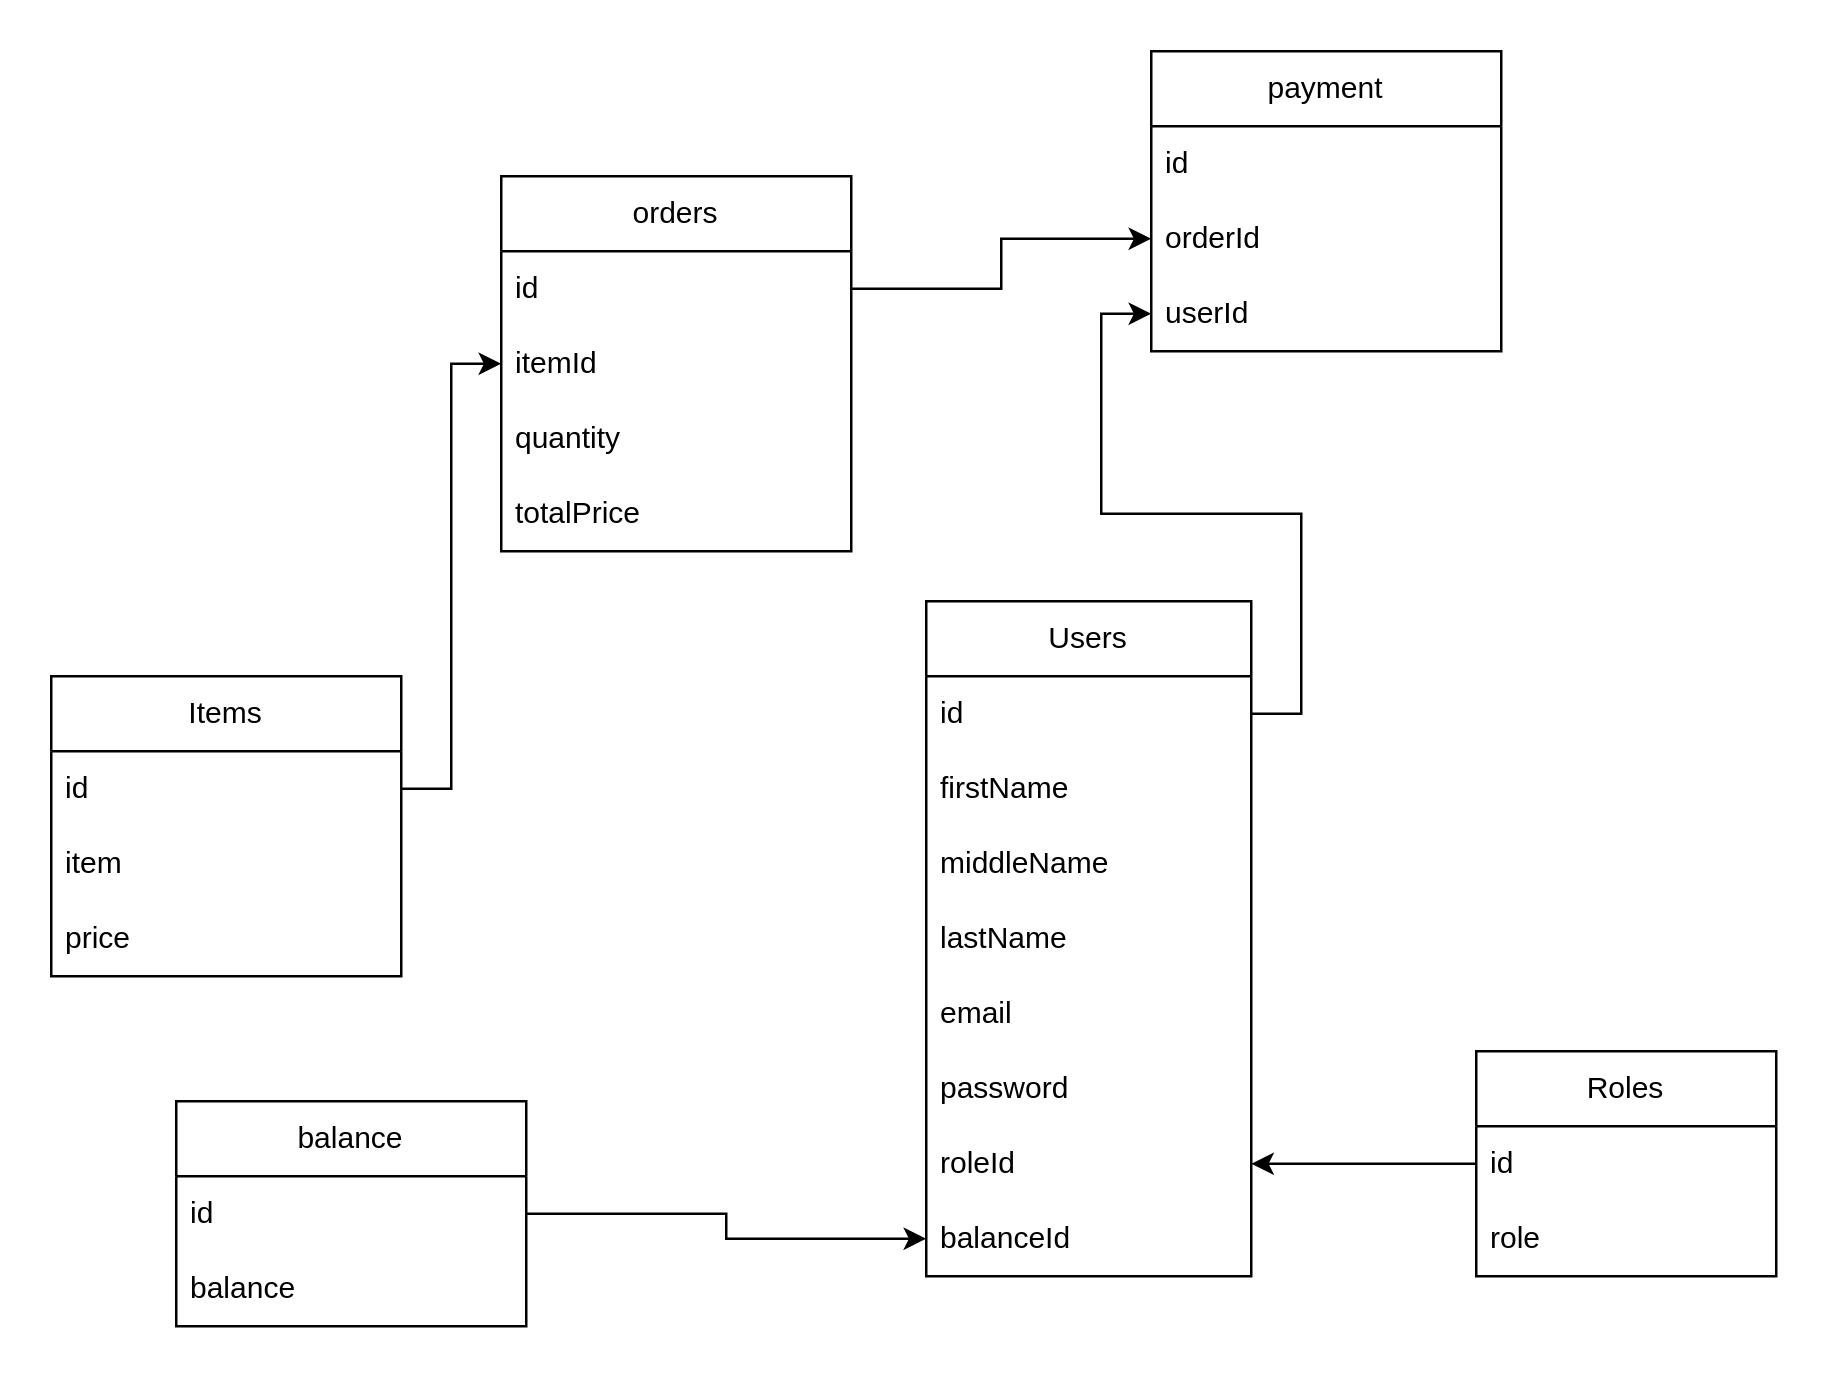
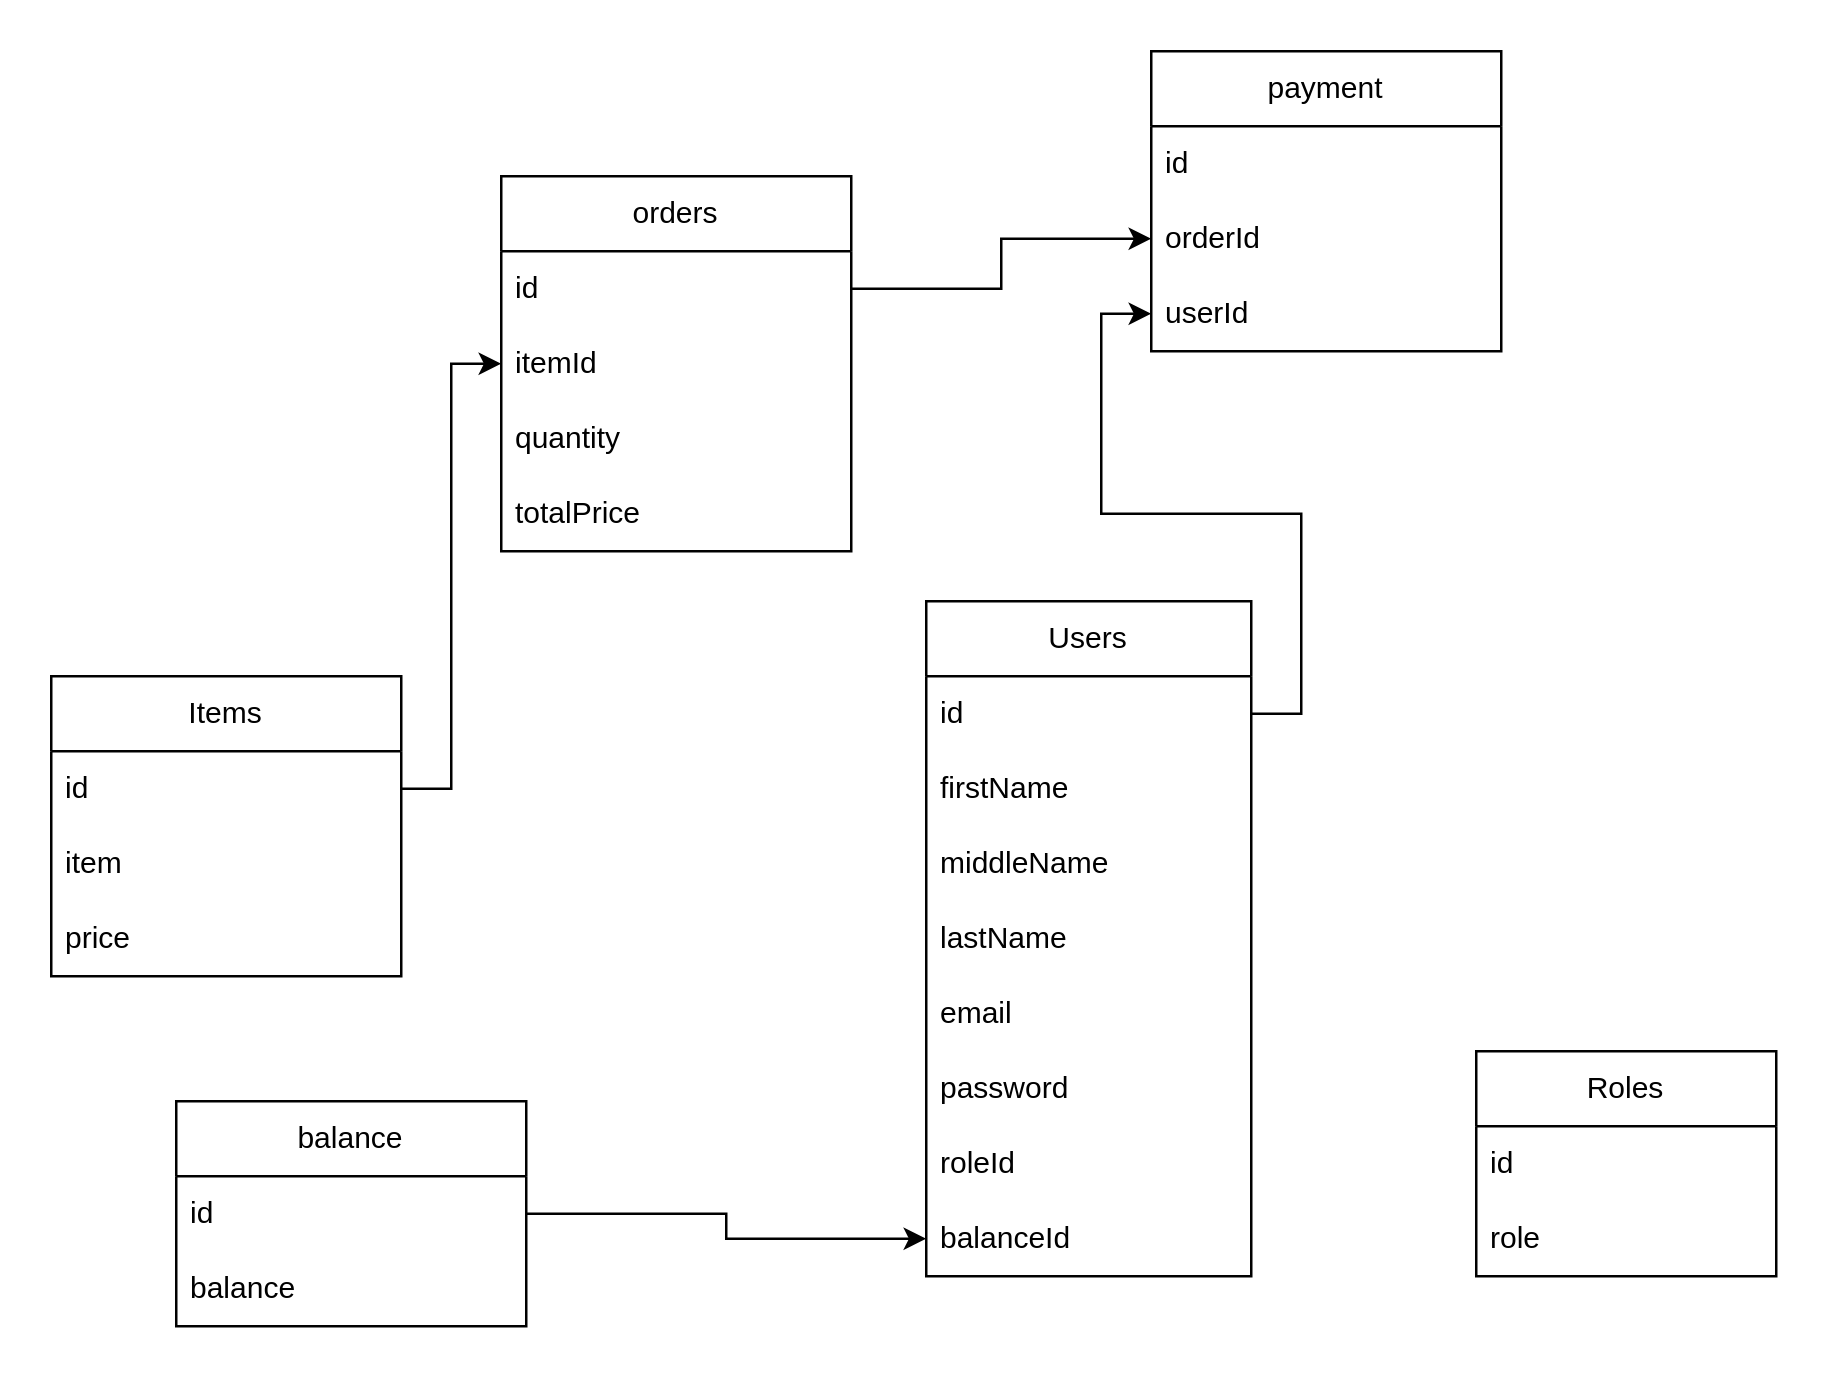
  <mxCell id="0" />
  <mxCell id="1" parent="0" />
  <mxCell id="2" value="Users" style="swimlane;fontStyle=0;childLayout=stackLayout;horizontal=1;startSize=30;horizontalStack=0;resizeParent=1;resizeParentMax=0;resizeLast=0;collapsible=1;marginBottom=0;whiteSpace=wrap;html=1;" parent="1" vertex="1"><mxGeometry x="370" y="240" width="130" height="270" as="geometry" /></mxCell>
  <mxCell id="3" value="id" style="text;strokeColor=none;fillColor=none;align=left;verticalAlign=middle;spacingLeft=4;spacingRight=4;overflow=hidden;points=[[0,0.5],[1,0.5]];portConstraint=eastwest;rotatable=0;whiteSpace=wrap;html=1;" parent="2" vertex="1"><mxGeometry y="30" width="130" height="30" as="geometry" /></mxCell>
  <mxCell id="4" value="firstName" style="text;strokeColor=none;fillColor=none;align=left;verticalAlign=middle;spacingLeft=4;spacingRight=4;overflow=hidden;points=[[0,0.5],[1,0.5]];portConstraint=eastwest;rotatable=0;whiteSpace=wrap;html=1;" parent="2" vertex="1"><mxGeometry y="60" width="130" height="30" as="geometry" /></mxCell>
  <mxCell id="5" value="middleName" style="text;strokeColor=none;fillColor=none;align=left;verticalAlign=middle;spacingLeft=4;spacingRight=4;overflow=hidden;points=[[0,0.5],[1,0.5]];portConstraint=eastwest;rotatable=0;whiteSpace=wrap;html=1;" parent="2" vertex="1"><mxGeometry y="90" width="130" height="30" as="geometry" /></mxCell>
  <mxCell id="6" value="lastName" style="text;strokeColor=none;fillColor=none;align=left;verticalAlign=middle;spacingLeft=4;spacingRight=4;overflow=hidden;points=[[0,0.5],[1,0.5]];portConstraint=eastwest;rotatable=0;whiteSpace=wrap;html=1;" parent="2" vertex="1"><mxGeometry y="120" width="130" height="30" as="geometry" /></mxCell>
  <mxCell id="7" value="email" style="text;strokeColor=none;fillColor=none;align=left;verticalAlign=middle;spacingLeft=4;spacingRight=4;overflow=hidden;points=[[0,0.5],[1,0.5]];portConstraint=eastwest;rotatable=0;whiteSpace=wrap;html=1;" parent="2" vertex="1"><mxGeometry y="150" width="130" height="30" as="geometry" /></mxCell>
  <mxCell id="8" value="password" style="text;strokeColor=none;fillColor=none;align=left;verticalAlign=middle;spacingLeft=4;spacingRight=4;overflow=hidden;points=[[0,0.5],[1,0.5]];portConstraint=eastwest;rotatable=0;whiteSpace=wrap;html=1;" parent="2" vertex="1"><mxGeometry y="180" width="130" height="30" as="geometry" /></mxCell>
  <mxCell id="9" value="roleId" style="text;strokeColor=none;fillColor=none;align=left;verticalAlign=middle;spacingLeft=4;spacingRight=4;overflow=hidden;points=[[0,0.5],[1,0.5]];portConstraint=eastwest;rotatable=0;whiteSpace=wrap;html=1;" parent="2" vertex="1"><mxGeometry y="210" width="130" height="30" as="geometry" /></mxCell>
  <mxCell id="10" value="balanceId" style="text;strokeColor=none;fillColor=none;align=left;verticalAlign=middle;spacingLeft=4;spacingRight=4;overflow=hidden;points=[[0,0.5],[1,0.5]];portConstraint=eastwest;rotatable=0;whiteSpace=wrap;html=1;" parent="2" vertex="1"><mxGeometry y="240" width="130" height="30" as="geometry" /></mxCell>
- <mxCell id="11" style="edgeStyle=orthogonalEdgeStyle;rounded=0;orthogonalLoop=1;jettySize=auto;html=1;" parent="1" source="12" target="9" edge="1"><mxGeometry relative="1" as="geometry" /></mxCell>
  <mxCell id="12" value="Roles" style="swimlane;fontStyle=0;childLayout=stackLayout;horizontal=1;startSize=30;horizontalStack=0;resizeParent=1;resizeParentMax=0;resizeLast=0;collapsible=1;marginBottom=0;whiteSpace=wrap;html=1;" parent="1" vertex="1"><mxGeometry x="590" y="420" width="120" height="90" as="geometry" /></mxCell>
  <mxCell id="13" value="id" style="text;strokeColor=none;fillColor=none;align=left;verticalAlign=middle;spacingLeft=4;spacingRight=4;overflow=hidden;points=[[0,0.5],[1,0.5]];portConstraint=eastwest;rotatable=0;whiteSpace=wrap;html=1;" parent="12" vertex="1"><mxGeometry y="30" width="120" height="30" as="geometry" /></mxCell>
  <mxCell id="14" value="role" style="text;strokeColor=none;fillColor=none;align=left;verticalAlign=middle;spacingLeft=4;spacingRight=4;overflow=hidden;points=[[0,0.5],[1,0.5]];portConstraint=eastwest;rotatable=0;whiteSpace=wrap;html=1;" parent="12" vertex="1"><mxGeometry y="60" width="120" height="30" as="geometry" /></mxCell>
  <mxCell id="15" style="edgeStyle=orthogonalEdgeStyle;rounded=0;orthogonalLoop=1;jettySize=auto;html=1;exitX=1;exitY=0.5;exitDx=0;exitDy=0;" parent="12" source="13" target="13" edge="1"><mxGeometry relative="1" as="geometry" /></mxCell>
  <mxCell id="16" value="Items" style="swimlane;fontStyle=0;childLayout=stackLayout;horizontal=1;startSize=30;horizontalStack=0;resizeParent=1;resizeParentMax=0;resizeLast=0;collapsible=1;marginBottom=0;whiteSpace=wrap;html=1;" parent="1" vertex="1"><mxGeometry x="20" y="270" width="140" height="120" as="geometry" /></mxCell>
  <mxCell id="17" value="id" style="text;strokeColor=none;fillColor=none;align=left;verticalAlign=middle;spacingLeft=4;spacingRight=4;overflow=hidden;points=[[0,0.5],[1,0.5]];portConstraint=eastwest;rotatable=0;whiteSpace=wrap;html=1;" parent="16" vertex="1"><mxGeometry y="30" width="140" height="30" as="geometry" /></mxCell>
  <mxCell id="18" value="item" style="text;strokeColor=none;fillColor=none;align=left;verticalAlign=middle;spacingLeft=4;spacingRight=4;overflow=hidden;points=[[0,0.5],[1,0.5]];portConstraint=eastwest;rotatable=0;whiteSpace=wrap;html=1;" parent="16" vertex="1"><mxGeometry y="60" width="140" height="30" as="geometry" /></mxCell>
  <mxCell id="19" value="price" style="text;strokeColor=none;fillColor=none;align=left;verticalAlign=middle;spacingLeft=4;spacingRight=4;overflow=hidden;points=[[0,0.5],[1,0.5]];portConstraint=eastwest;rotatable=0;whiteSpace=wrap;html=1;" parent="16" vertex="1"><mxGeometry y="90" width="140" height="30" as="geometry" /></mxCell>
  <mxCell id="20" value="orders" style="swimlane;fontStyle=0;childLayout=stackLayout;horizontal=1;startSize=30;horizontalStack=0;resizeParent=1;resizeParentMax=0;resizeLast=0;collapsible=1;marginBottom=0;whiteSpace=wrap;html=1;" parent="1" vertex="1"><mxGeometry x="200" y="70" width="140" height="150" as="geometry" /></mxCell>
  <mxCell id="21" value="id" style="text;strokeColor=none;fillColor=none;align=left;verticalAlign=middle;spacingLeft=4;spacingRight=4;overflow=hidden;points=[[0,0.5],[1,0.5]];portConstraint=eastwest;rotatable=0;whiteSpace=wrap;html=1;" parent="20" vertex="1"><mxGeometry y="30" width="140" height="30" as="geometry" /></mxCell>
  <mxCell id="22" value="itemId" style="text;strokeColor=none;fillColor=none;align=left;verticalAlign=middle;spacingLeft=4;spacingRight=4;overflow=hidden;points=[[0,0.5],[1,0.5]];portConstraint=eastwest;rotatable=0;whiteSpace=wrap;html=1;" parent="20" vertex="1"><mxGeometry y="60" width="140" height="30" as="geometry" /></mxCell>
  <mxCell id="23" value="quantity" style="text;strokeColor=none;fillColor=none;align=left;verticalAlign=middle;spacingLeft=4;spacingRight=4;overflow=hidden;points=[[0,0.5],[1,0.5]];portConstraint=eastwest;rotatable=0;whiteSpace=wrap;html=1;" parent="20" vertex="1"><mxGeometry y="90" width="140" height="30" as="geometry" /></mxCell>
  <mxCell id="24" value="totalPrice" style="text;strokeColor=none;fillColor=none;align=left;verticalAlign=middle;spacingLeft=4;spacingRight=4;overflow=hidden;points=[[0,0.5],[1,0.5]];portConstraint=eastwest;rotatable=0;whiteSpace=wrap;html=1;" parent="20" vertex="1"><mxGeometry y="120" width="140" height="30" as="geometry" /></mxCell>
  <mxCell id="25" style="edgeStyle=orthogonalEdgeStyle;rounded=0;orthogonalLoop=1;jettySize=auto;html=1;entryX=0;entryY=0.5;entryDx=0;entryDy=0;" parent="1" source="17" target="22" edge="1"><mxGeometry relative="1" as="geometry" /></mxCell>
  <mxCell id="26" value="payment" style="swimlane;fontStyle=0;childLayout=stackLayout;horizontal=1;startSize=30;horizontalStack=0;resizeParent=1;resizeParentMax=0;resizeLast=0;collapsible=1;marginBottom=0;whiteSpace=wrap;html=1;" parent="1" vertex="1"><mxGeometry x="460" y="20" width="140" height="120" as="geometry" /></mxCell>
  <mxCell id="27" value="id" style="text;strokeColor=none;fillColor=none;align=left;verticalAlign=middle;spacingLeft=4;spacingRight=4;overflow=hidden;points=[[0,0.5],[1,0.5]];portConstraint=eastwest;rotatable=0;whiteSpace=wrap;html=1;" parent="26" vertex="1"><mxGeometry y="30" width="140" height="30" as="geometry" /></mxCell>
  <mxCell id="28" value="orderId" style="text;strokeColor=none;fillColor=none;align=left;verticalAlign=middle;spacingLeft=4;spacingRight=4;overflow=hidden;points=[[0,0.5],[1,0.5]];portConstraint=eastwest;rotatable=0;whiteSpace=wrap;html=1;" parent="26" vertex="1"><mxGeometry y="60" width="140" height="30" as="geometry" /></mxCell>
  <mxCell id="29" value="userId" style="text;strokeColor=none;fillColor=none;align=left;verticalAlign=middle;spacingLeft=4;spacingRight=4;overflow=hidden;points=[[0,0.5],[1,0.5]];portConstraint=eastwest;rotatable=0;whiteSpace=wrap;html=1;" parent="26" vertex="1"><mxGeometry y="90" width="140" height="30" as="geometry" /></mxCell>
  <mxCell id="30" style="edgeStyle=orthogonalEdgeStyle;rounded=0;orthogonalLoop=1;jettySize=auto;html=1;entryX=0;entryY=0.5;entryDx=0;entryDy=0;" parent="1" source="3" target="29" edge="1"><mxGeometry relative="1" as="geometry" /></mxCell>
  <mxCell id="31" style="edgeStyle=orthogonalEdgeStyle;rounded=0;orthogonalLoop=1;jettySize=auto;html=1;entryX=0;entryY=0.5;entryDx=0;entryDy=0;" parent="1" source="21" target="28" edge="1"><mxGeometry relative="1" as="geometry" /></mxCell>
  <mxCell id="32" value="balance" style="swimlane;fontStyle=0;childLayout=stackLayout;horizontal=1;startSize=30;horizontalStack=0;resizeParent=1;resizeParentMax=0;resizeLast=0;collapsible=1;marginBottom=0;whiteSpace=wrap;html=1;" parent="1" vertex="1"><mxGeometry x="70" y="440" width="140" height="90" as="geometry" /></mxCell>
  <mxCell id="33" value="id" style="text;strokeColor=none;fillColor=none;align=left;verticalAlign=middle;spacingLeft=4;spacingRight=4;overflow=hidden;points=[[0,0.5],[1,0.5]];portConstraint=eastwest;rotatable=0;whiteSpace=wrap;html=1;" parent="32" vertex="1"><mxGeometry y="30" width="140" height="30" as="geometry" /></mxCell>
  <mxCell id="34" value="balance" style="text;strokeColor=none;fillColor=none;align=left;verticalAlign=middle;spacingLeft=4;spacingRight=4;overflow=hidden;points=[[0,0.5],[1,0.5]];portConstraint=eastwest;rotatable=0;whiteSpace=wrap;html=1;" parent="32" vertex="1"><mxGeometry y="60" width="140" height="30" as="geometry" /></mxCell>
  <mxCell id="35" style="edgeStyle=orthogonalEdgeStyle;rounded=0;orthogonalLoop=1;jettySize=auto;html=1;entryX=0;entryY=0.5;entryDx=0;entryDy=0;" parent="1" source="33" target="10" edge="1"><mxGeometry relative="1" as="geometry" /></mxCell>
